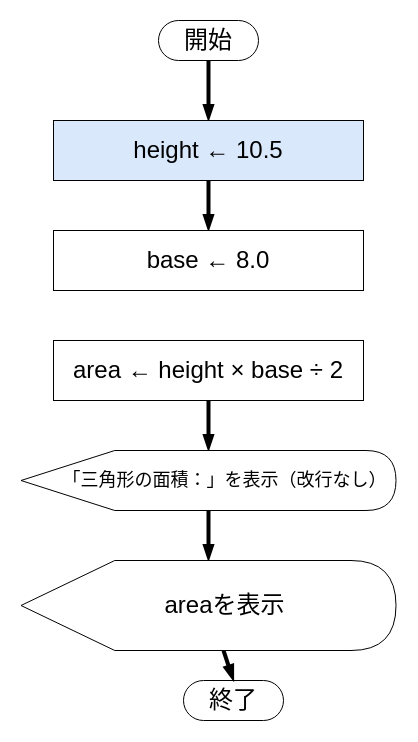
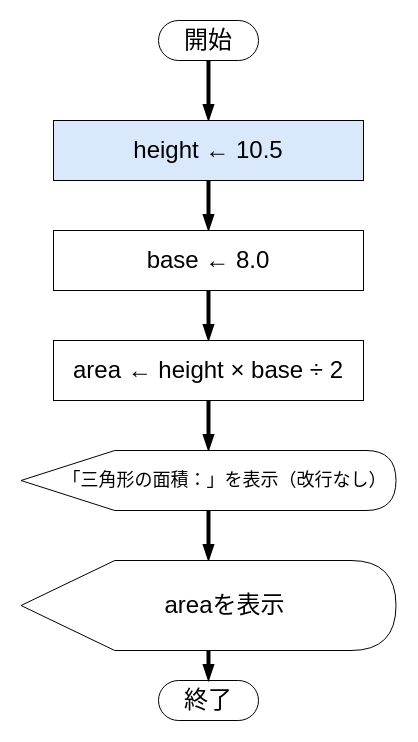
  <mxCell id="0" />
  <mxCell id="1" parent="0" />
  <mxCell id="2" style="edgeStyle=none;html=1;entryX=0.5;entryY=0;entryDx=0;entryDy=0;fontSize=18;endArrow=blockThin;endFill=1;strokeWidth=4;" parent="1" source="3" target="6" edge="1"><mxGeometry relative="1" as="geometry" /></mxCell>
  <mxCell id="3" value="開始" style="rounded=1;whiteSpace=wrap;html=1;arcSize=50;fontSize=24;" parent="1" vertex="1"><mxGeometry x="158" y="20" width="100" height="40" as="geometry" /></mxCell>
- <mxCell id="4" value="終了" style="rounded=1;whiteSpace=wrap;html=1;arcSize=50;fontSize=24;" parent="1" vertex="1"><mxGeometry x="183" y="680" width="100" height="40" as="geometry" /></mxCell>
+ <mxCell id="4" value="終了" style="rounded=1;whiteSpace=wrap;html=1;arcSize=50;fontSize=24;" parent="1" vertex="1"><mxGeometry x="158" y="680" width="100" height="40" as="geometry" /></mxCell>
  <mxCell id="5" style="edgeStyle=none;html=1;entryX=0.5;entryY=0;entryDx=0;entryDy=0;fontSize=18;endArrow=blockThin;endFill=1;strokeWidth=4;" parent="1" source="6" target="8" edge="1"><mxGeometry relative="1" as="geometry" /></mxCell>
  <mxCell id="6" value="height ← 10.5" style="rounded=0;whiteSpace=wrap;html=1;fontSize=24;fillColor=#dae8fc;" parent="1" vertex="1"><mxGeometry x="53" y="120" width="310" height="60" as="geometry" /></mxCell>
+ <mxCell id="7" style="edgeStyle=none;html=1;exitX=0.5;exitY=1;exitDx=0;exitDy=0;entryX=0.5;entryY=0;entryDx=0;entryDy=0;fontSize=18;endArrow=blockThin;endFill=1;strokeWidth=4;" parent="1" source="8" target="10" edge="1"><mxGeometry relative="1" as="geometry" /></mxCell>
  <mxCell id="8" value="base ← 8.0" style="rounded=0;whiteSpace=wrap;html=1;fontSize=24;" parent="1" vertex="1"><mxGeometry x="53" y="230" width="310" height="60" as="geometry" /></mxCell>
  <mxCell id="9" style="edgeStyle=none;html=1;fontSize=18;endArrow=blockThin;endFill=1;strokeWidth=4;" edge="1" parent="1" source="10" target="12"><mxGeometry relative="1" as="geometry" /></mxCell>
  <mxCell id="10" value="area ← height × base ÷ 2" style="rounded=0;whiteSpace=wrap;html=1;fontSize=24;" parent="1" vertex="1"><mxGeometry x="53" y="340" width="310" height="60" as="geometry" /></mxCell>
  <mxCell id="11" style="edgeStyle=none;html=1;fontSize=18;endArrow=blockThin;endFill=1;strokeWidth=4;" edge="1" parent="1" source="12" target="14"><mxGeometry relative="1" as="geometry" /></mxCell>
  <mxCell id="12" value="&lt;span&gt;「三角形の面積：」を表示（改行なし）&lt;/span&gt;" style="shape=display;whiteSpace=wrap;html=1;fontSize=18;spacingLeft=32;" vertex="1" parent="1"><mxGeometry x="20.5" y="450" width="375" height="60" as="geometry" /></mxCell>
  <mxCell id="13" style="edgeStyle=none;html=1;entryX=0.5;entryY=0;entryDx=0;entryDy=0;fontSize=18;endArrow=blockThin;endFill=1;strokeWidth=4;" edge="1" parent="1" source="14" target="4"><mxGeometry relative="1" as="geometry" /></mxCell>
  <mxCell id="14" value="&lt;span style=&quot;font-size: 24px&quot;&gt;areaを表示&lt;/span&gt;" style="shape=display;whiteSpace=wrap;html=1;fontSize=18;spacingLeft=32;" vertex="1" parent="1"><mxGeometry x="20.5" y="560" width="375" height="90" as="geometry" /></mxCell>
